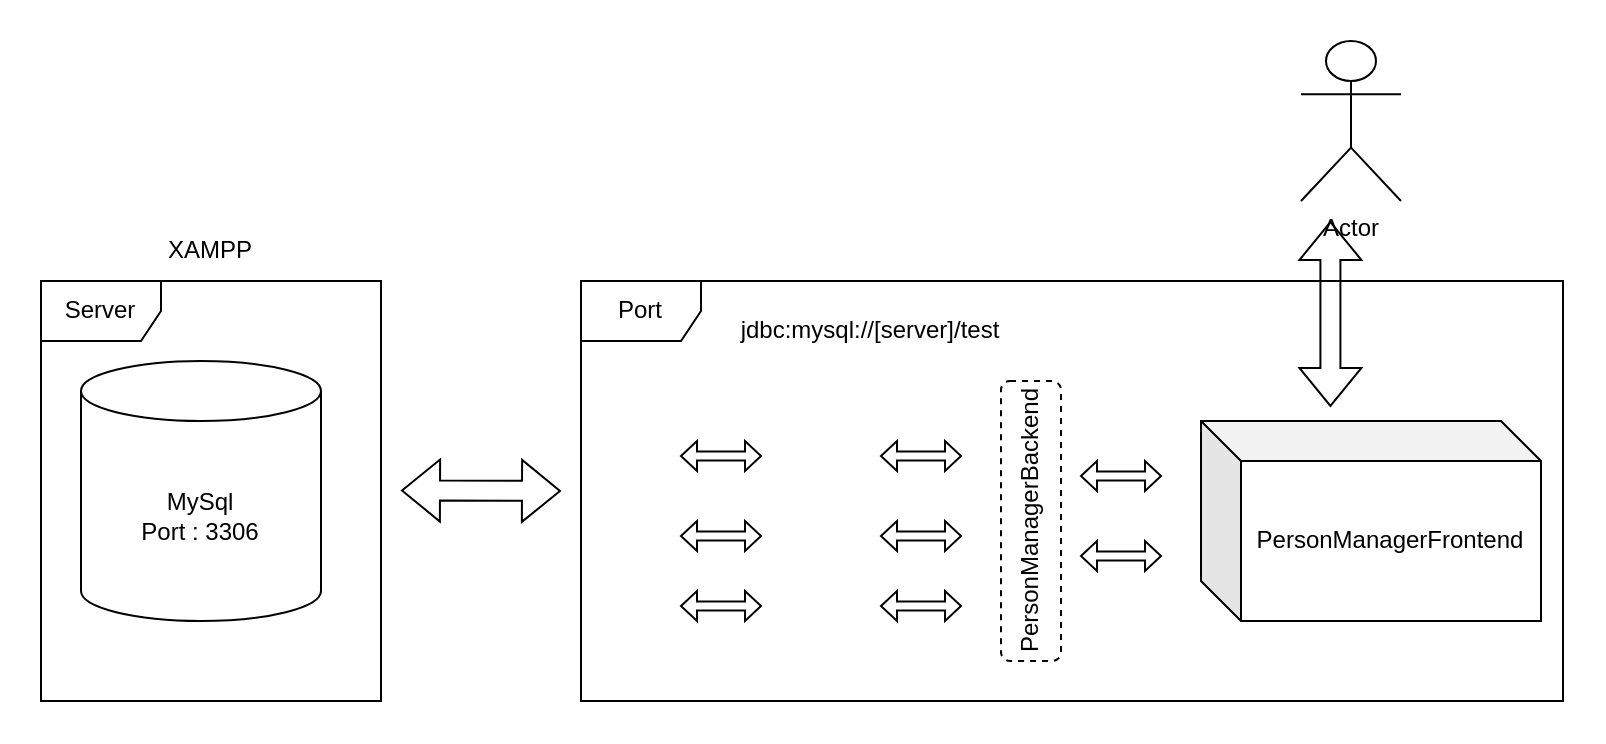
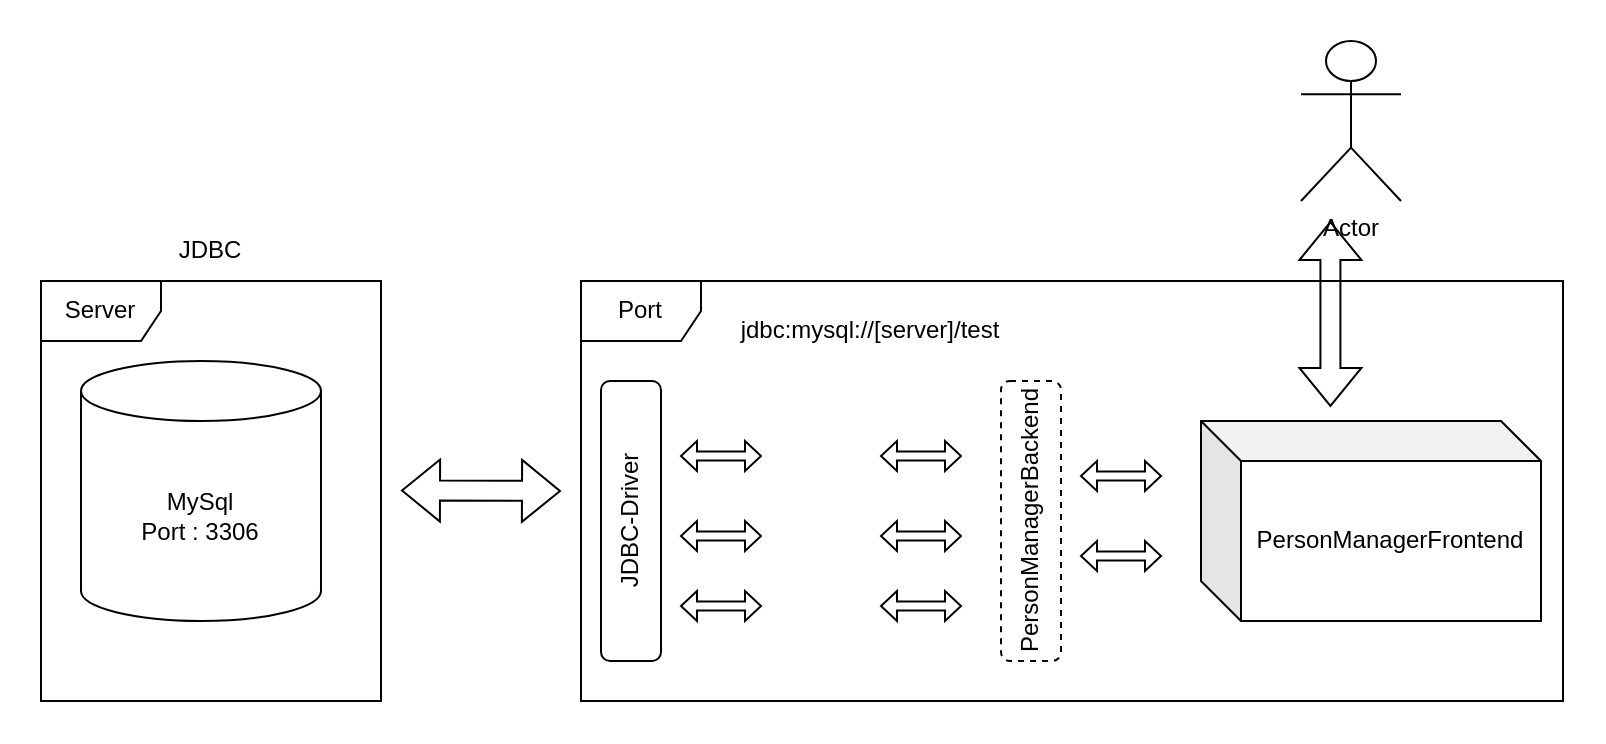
  <mxCell id="0" />
  <mxCell id="1" parent="0" />
  <mxCell id="2" value="MySql&lt;br&gt;Port : 3306" style="shape=cylinder3;whiteSpace=wrap;html=1;boundedLbl=1;backgroundOutline=1;size=15;" parent="1" vertex="1"><mxGeometry x="40" y="180" width="120" height="130" as="geometry" /></mxCell>
  <mxCell id="3" value="Server" style="shape=umlFrame;whiteSpace=wrap;html=1;pointerEvents=0;" parent="1" vertex="1"><mxGeometry x="20" y="140" width="170" height="210" as="geometry" /></mxCell>
  <mxCell id="4" value="jdbc:mysql://[server]/test" style="text;html=1;strokeColor=none;fillColor=none;align=center;verticalAlign=middle;whiteSpace=wrap;rounded=0;" parent="1" vertex="1"><mxGeometry x="360" y="150" width="150" height="30" as="geometry" /></mxCell>
  <mxCell id="5" value="Port" style="shape=umlFrame;whiteSpace=wrap;html=1;pointerEvents=0;" parent="1" vertex="1"><mxGeometry x="290" y="140" width="491" height="210" as="geometry" /></mxCell>
+ <mxCell id="6" value="JDBC-Driver" style="rounded=1;whiteSpace=wrap;html=1;horizontal=0;" parent="1" vertex="1"><mxGeometry x="300" y="190" width="30" height="140" as="geometry" /></mxCell>
  <mxCell id="7" value="PersonManagerBackend" style="rounded=1;whiteSpace=wrap;html=1;horizontal=0;dashed=1;" parent="1" vertex="1"><mxGeometry x="500" y="190" width="30" height="140" as="geometry" /></mxCell>
  <mxCell id="8" value="" style="shape=flexArrow;endArrow=classic;startArrow=classic;html=1;rounded=0;" parent="1" edge="1"><mxGeometry width="100" height="100" relative="1" as="geometry"><mxPoint x="200" y="244.71" as="sourcePoint" /><mxPoint x="280" y="245" as="targetPoint" /></mxGeometry></mxCell>
  <mxCell id="9" value="" style="shape=doubleArrow;whiteSpace=wrap;html=1;" parent="1" vertex="1"><mxGeometry x="340" y="220" width="40" height="15" as="geometry" /></mxCell>
  <mxCell id="10" value="" style="shape=doubleArrow;whiteSpace=wrap;html=1;" parent="1" vertex="1"><mxGeometry x="340" y="260" width="40" height="15" as="geometry" /></mxCell>
  <mxCell id="11" value="" style="shape=doubleArrow;whiteSpace=wrap;html=1;" parent="1" vertex="1"><mxGeometry x="340" y="295" width="40" height="15" as="geometry" /></mxCell>
  <mxCell id="12" value="" style="shape=doubleArrow;whiteSpace=wrap;html=1;" parent="1" vertex="1"><mxGeometry x="440" y="220" width="40" height="15" as="geometry" /></mxCell>
  <mxCell id="13" value="" style="shape=doubleArrow;whiteSpace=wrap;html=1;" parent="1" vertex="1"><mxGeometry x="440" y="260" width="40" height="15" as="geometry" /></mxCell>
  <mxCell id="14" value="" style="shape=doubleArrow;whiteSpace=wrap;html=1;" parent="1" vertex="1"><mxGeometry x="440" y="295" width="40" height="15" as="geometry" /></mxCell>
  <mxCell id="15" value="PersonManagerFrontend" style="shape=cube;whiteSpace=wrap;html=1;boundedLbl=1;backgroundOutline=1;darkOpacity=0.05;darkOpacity2=0.1;" parent="1" vertex="1"><mxGeometry x="600" y="210" width="170" height="100" as="geometry" /></mxCell>
  <mxCell id="16" value="" style="shape=doubleArrow;whiteSpace=wrap;html=1;" parent="1" vertex="1"><mxGeometry x="540" y="270" width="40" height="15" as="geometry" /></mxCell>
  <mxCell id="17" value="" style="shape=doubleArrow;whiteSpace=wrap;html=1;" parent="1" vertex="1"><mxGeometry x="540" y="230" width="40" height="15" as="geometry" /></mxCell>
  <mxCell id="18" value="Actor" style="shape=umlActor;verticalLabelPosition=bottom;verticalAlign=top;html=1;outlineConnect=0;" parent="1" vertex="1"><mxGeometry x="650" y="20" width="50" height="80" as="geometry" /></mxCell>
  <mxCell id="19" value="" style="shape=flexArrow;endArrow=classic;startArrow=classic;html=1;rounded=0;" parent="1" edge="1"><mxGeometry width="100" height="100" relative="1" as="geometry"><mxPoint x="664.71" y="203" as="sourcePoint" /><mxPoint x="664.71" y="110" as="targetPoint" /></mxGeometry></mxCell>
- <mxCell id="20" value="XAMPP" style="text;html=1;strokeColor=none;fillColor=none;align=center;verticalAlign=middle;whiteSpace=wrap;rounded=0;" parent="1" vertex="1"><mxGeometry x="75" y="110" width="60" height="30" as="geometry" /></mxCell>
+ <mxCell id="20" value="JDBC" style="text;html=1;strokeColor=none;fillColor=none;align=center;verticalAlign=middle;whiteSpace=wrap;rounded=0;" parent="1" vertex="1"><mxGeometry x="75" y="110" width="60" height="30" as="geometry" /></mxCell>
